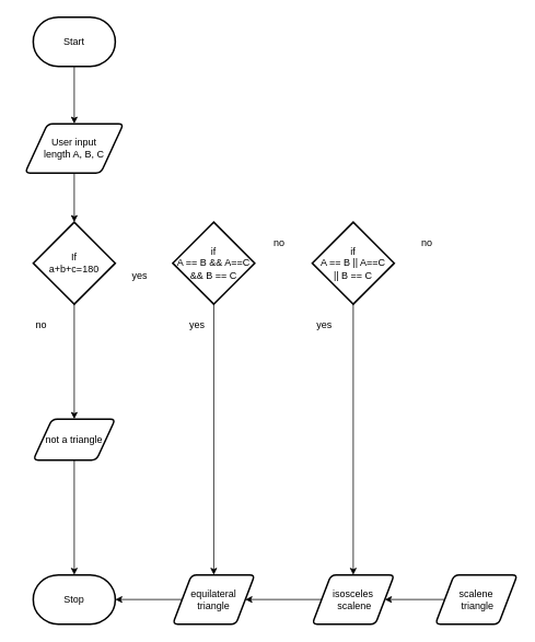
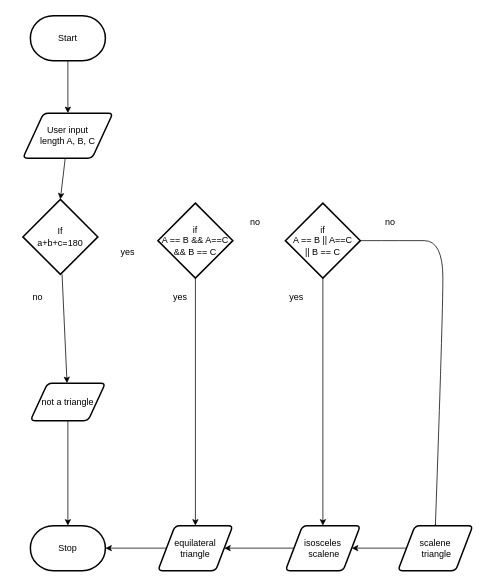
  <mxCell id="0" />
  <mxCell id="1" parent="0" />
  <mxCell id="2" style="edgeStyle=none;html=1;entryX=0.5;entryY=0;entryDx=0;entryDy=0;" parent="1" source="3" target="27" edge="1"><mxGeometry relative="1" as="geometry"><mxPoint x="90" as="targetPoint" y="150" /></mxGeometry></mxCell>
  <mxCell id="3" value="Start" style="strokeWidth=2;html=1;shape=mxgraph.flowchart.terminator;whiteSpace=wrap;" parent="1" vertex="1"><mxGeometry x="40" y="20" width="100" height="60" as="geometry" /></mxCell>
  <mxCell id="4" style="edgeStyle=none;html=1;" parent="1" source="5" target="10" edge="1"><mxGeometry relative="1" as="geometry" /></mxCell>
- <mxCell id="5" value="If&lt;br&gt;a+b+c=180" style="strokeWidth=2;html=1;shape=mxgraph.flowchart.decision;whiteSpace=wrap;" parent="1" vertex="1"><mxGeometry x="40" y="270" width="100" height="100" as="geometry" /></mxCell>
+ <mxCell id="5" value="If&lt;br&gt;a+b+c=180" style="strokeWidth=2;html=1;shape=mxgraph.flowchart.decision;whiteSpace=wrap;" parent="1" vertex="1"><mxGeometry x="30" y="265" width="100" height="100" as="geometry" /></mxCell>
  <mxCell id="6" style="edgeStyle=none;html=1;entryX=0.5;entryY=0;entryDx=0;entryDy=0;" parent="1" source="7" target="12" edge="1"><mxGeometry relative="1" as="geometry"><mxPoint x="260" y="510" as="targetPoint" /></mxGeometry></mxCell>
  <mxCell id="7" value="if&lt;br&gt;A == B &amp;amp;&amp;amp; A==C&lt;br&gt;&amp;amp;&amp;amp; B == C" style="strokeWidth=2;html=1;shape=mxgraph.flowchart.decision;whiteSpace=wrap;" parent="1" vertex="1"><mxGeometry x="210" y="270" width="100" height="100" as="geometry" /></mxCell>
  <mxCell id="8" value="Stop" style="strokeWidth=2;html=1;shape=mxgraph.flowchart.terminator;whiteSpace=wrap;" parent="1" vertex="1"><mxGeometry x="40" y="700" width="100" height="60" as="geometry" /></mxCell>
  <mxCell id="9" style="edgeStyle=none;html=1;entryX=0.5;entryY=0;entryDx=0;entryDy=0;entryPerimeter=0;" parent="1" source="10" target="8" edge="1"><mxGeometry relative="1" as="geometry" /></mxCell>
  <mxCell id="10" value="not a triangle" style="shape=parallelogram;html=1;strokeWidth=2;perimeter=parallelogramPerimeter;whiteSpace=wrap;rounded=1;arcSize=12;size=0.23;" parent="1" vertex="1"><mxGeometry x="40" y="510" width="100" height="50" as="geometry" /></mxCell>
  <mxCell id="11" style="edgeStyle=none;html=1;" parent="1" source="12" target="8" edge="1"><mxGeometry relative="1" as="geometry" /></mxCell>
  <mxCell id="12" value="equilateral triangle" style="shape=parallelogram;html=1;strokeWidth=2;perimeter=parallelogramPerimeter;whiteSpace=wrap;rounded=1;arcSize=12;size=0.23;" parent="1" vertex="1"><mxGeometry x="210" y="700" width="100" height="60" as="geometry" /></mxCell>
  <mxCell id="13" style="edgeStyle=none;html=1;" parent="1" source="14" target="16" edge="1"><mxGeometry relative="1" as="geometry" /></mxCell>
  <mxCell id="14" value="if&lt;br&gt;A == B || A==C&lt;br&gt;|| B == C" style="strokeWidth=2;html=1;shape=mxgraph.flowchart.decision;whiteSpace=wrap;" parent="1" vertex="1"><mxGeometry x="380" y="270" width="100" height="100" as="geometry" /></mxCell>
  <mxCell id="15" style="edgeStyle=none;html=1;entryX=1;entryY=0.5;entryDx=0;entryDy=0;" parent="1" source="16" target="12" edge="1"><mxGeometry relative="1" as="geometry" /></mxCell>
  <mxCell id="16" value="isosceles&lt;br&gt;&amp;nbsp;scalene" style="shape=parallelogram;html=1;strokeWidth=2;perimeter=parallelogramPerimeter;whiteSpace=wrap;rounded=1;arcSize=12;size=0.23;" parent="1" vertex="1"><mxGeometry x="380" y="700" width="100" height="60" as="geometry" /></mxCell>
  <mxCell id="17" value="yes" style="text;html=1;strokeColor=none;fillColor=none;align=center;verticalAlign=middle;whiteSpace=wrap;rounded=0;" parent="1" vertex="1"><mxGeometry x="140" y="320" width="60" height="30" as="geometry" /></mxCell>
  <mxCell id="18" value="yes" style="text;html=1;strokeColor=none;fillColor=none;align=center;verticalAlign=middle;whiteSpace=wrap;rounded=0;" parent="1" vertex="1"><mxGeometry x="210" y="380" width="60" height="30" as="geometry" /></mxCell>
  <mxCell id="19" value="no" style="text;html=1;strokeColor=none;fillColor=none;align=center;verticalAlign=middle;whiteSpace=wrap;rounded=0;" parent="1" vertex="1"><mxGeometry x="310" y="280" width="60" height="30" as="geometry" /></mxCell>
  <mxCell id="20" style="edgeStyle=none;html=1;" parent="1" source="21" target="16" edge="1"><mxGeometry relative="1" as="geometry" /></mxCell>
  <mxCell id="21" value="scalene&lt;br&gt;&amp;nbsp;triangle" style="shape=parallelogram;html=1;strokeWidth=2;perimeter=parallelogramPerimeter;whiteSpace=wrap;rounded=1;arcSize=12;size=0.23;" parent="1" vertex="1"><mxGeometry x="530" y="700" width="100" height="60" as="geometry" /></mxCell>
+ <mxCell id="22" value="" style="curved=1;endArrow=classic;html=1;exitX=1;exitY=0.5;exitDx=0;exitDy=0;exitPerimeter=0;endSize=0;entryX=0.5;entryY=0;entryDx=0;entryDy=0;" parent="1" source="14" target="21" edge="1"><mxGeometry width="50" height="50" relative="1" as="geometry"><mxPoint x="480" y="310" as="sourcePoint" /><mxPoint x="570" y="690" as="targetPoint" /><Array as="points"><mxPoint x="540" y="320" /><mxPoint x="590" y="320" /><mxPoint x="590" y="420" /></Array></mxGeometry></mxCell>
  <mxCell id="23" value="no" style="text;html=1;strokeColor=none;fillColor=none;align=center;verticalAlign=middle;whiteSpace=wrap;rounded=0;" parent="1" vertex="1"><mxGeometry x="490" y="280" width="60" height="30" as="geometry" /></mxCell>
  <mxCell id="24" value="yes" style="text;html=1;strokeColor=none;fillColor=none;align=center;verticalAlign=middle;whiteSpace=wrap;rounded=0;" parent="1" vertex="1"><mxGeometry x="365" y="380" width="60" height="30" as="geometry" /></mxCell>
  <mxCell id="25" value="no" style="text;html=1;strokeColor=none;fillColor=none;align=center;verticalAlign=middle;whiteSpace=wrap;rounded=0;" parent="1" vertex="1"><mxGeometry x="20" y="380" width="60" height="30" as="geometry" /></mxCell>
  <mxCell id="26" style="edgeStyle=none;html=1;entryX=0.5;entryY=0;entryDx=0;entryDy=0;entryPerimeter=0;" edge="1" parent="1" source="27" target="5"><mxGeometry relative="1" as="geometry" /></mxCell>
  <mxCell id="27" value="User input&lt;br&gt;length A, B, C" style="shape=parallelogram;html=1;strokeWidth=2;perimeter=parallelogramPerimeter;whiteSpace=wrap;rounded=1;arcSize=12;size=0.23;" vertex="1" parent="1"><mxGeometry x="30" width="120" height="60" as="geometry" y="150" /></mxCell>
